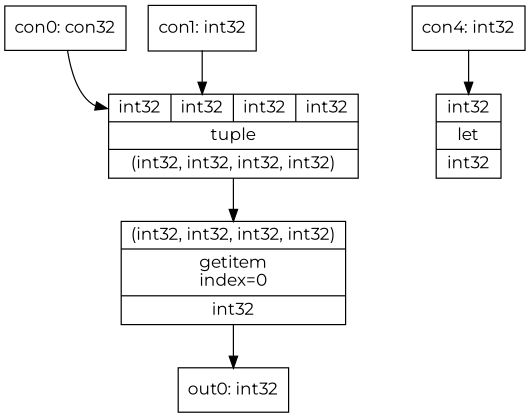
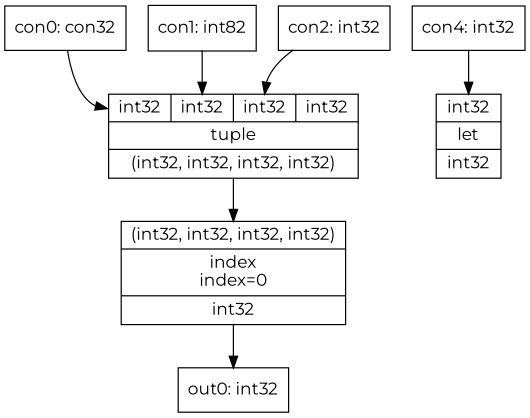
  digraph {
    fontname=Montserrat
    node [fontname=Montserrat shape=record]
    edge [fontname=Montserrat headport=i0]
    n1 [label="con0: con32"]
    n2 [label="{{<i0>int32|<i1>int32|<i2>int32|<i3>int32}|tuple\n|{<o0>(int32, int32, int32, int32)}}"]
-   n3 [label="{{<i0>(int32, int32, int32, int32)}|getitem\nindex=0|{<o0>int32}}"]
-   n4 [label="con1: int32"]
+   n3 [label="{{<i0>(int32, int32, int32, int32)}|index\nindex=0|{<o0>int32}}"]
+   n4 [label="con1: int82"]
+   n5 [label="con2: int32"]
    n6 [label="out0: int32"]
    n7 [label="con4: int32"]
    n8 [label="{{<i0>int32}|let\n|{<o0>int32}}"]
    n1 -> n2
    n2 -> n3 [tailport=o0]
    n3 -> n6 [tailport=o0]
    n4 -> n2 [headport=i1]
+   n5 -> n2 [headport=i2]
    n7 -> n8
  }
